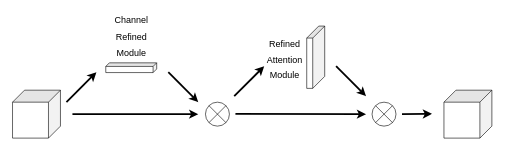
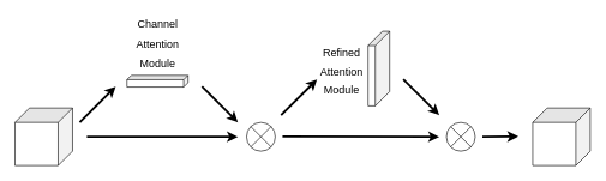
  <mxCell id="0" />
  <mxCell id="1" parent="0" />
  <mxCell id="2" value="" style="shape=cube;whiteSpace=wrap;html=1;boundedLbl=1;backgroundOutline=1;darkOpacity=0.05;darkOpacity2=0.1;rotation=90;" vertex="1" parent="1"><mxGeometry x="20" y="150" width="80" height="80" as="geometry" /></mxCell>
  <mxCell id="3" value="" style="shape=cube;whiteSpace=wrap;html=1;boundedLbl=1;backgroundOutline=1;darkOpacity=0.05;darkOpacity2=0.1;rotation=90;" vertex="1" parent="1"><mxGeometry x="740" y="150" width="80" height="80" as="geometry" /></mxCell>
  <mxCell id="4" value="" style="shape=cube;whiteSpace=wrap;html=1;boundedLbl=1;backgroundOutline=1;darkOpacity=0.05;darkOpacity2=0.1;rotation=90;size=6;" vertex="1" parent="1"><mxGeometry x="209.99" y="70" width="16.25" height="85" as="geometry" /></mxCell>
  <mxCell id="5" value="" style="shape=cube;whiteSpace=wrap;html=1;boundedLbl=1;backgroundOutline=1;darkOpacity=0.05;darkOpacity2=0.1;rotation=90;" vertex="1" parent="1"><mxGeometry x="474" y="80" width="104" height="30" as="geometry" /></mxCell>
  <mxCell id="6" value="" style="shape=sumEllipse;perimeter=ellipsePerimeter;whiteSpace=wrap;html=1;backgroundOutline=1;" vertex="1" parent="1"><mxGeometry x="342" y="170" width="40" height="40" as="geometry" /></mxCell>
  <mxCell id="7" value="" style="shape=sumEllipse;perimeter=ellipsePerimeter;whiteSpace=wrap;html=1;backgroundOutline=1;" vertex="1" parent="1"><mxGeometry x="620" y="170" width="40" height="40" as="geometry" /></mxCell>
  <mxCell id="8" value="" style="endArrow=classic;html=1;rounded=0;strokeWidth=3;" edge="1" parent="1"><mxGeometry width="50" height="50" relative="1" as="geometry"><mxPoint x="120" y="190" as="sourcePoint" /><mxPoint x="330" y="190" as="targetPoint" /></mxGeometry></mxCell>
  <mxCell id="9" value="" style="endArrow=classic;html=1;rounded=0;strokeWidth=3;" edge="1" parent="1"><mxGeometry width="50" height="50" relative="1" as="geometry"><mxPoint x="392" y="189.5" as="sourcePoint" /><mxPoint x="610" y="190" as="targetPoint" /></mxGeometry></mxCell>
  <mxCell id="10" value="" style="endArrow=classic;html=1;rounded=0;strokeWidth=3;" edge="1" parent="1"><mxGeometry width="50" height="50" relative="1" as="geometry"><mxPoint x="670" y="190" as="sourcePoint" /><mxPoint x="720" y="189.5" as="targetPoint" /></mxGeometry></mxCell>
  <mxCell id="11" value="" style="endArrow=classic;html=1;rounded=0;strokeWidth=3;" edge="1" parent="1"><mxGeometry width="50" height="50" relative="1" as="geometry"><mxPoint x="110" y="170" as="sourcePoint" /><mxPoint x="160" y="120" as="targetPoint" /></mxGeometry></mxCell>
  <mxCell id="12" value="" style="endArrow=classic;html=1;rounded=0;strokeWidth=3;" edge="1" parent="1"><mxGeometry width="50" height="50" relative="1" as="geometry"><mxPoint x="280" y="120" as="sourcePoint" /><mxPoint x="330" y="170" as="targetPoint" /></mxGeometry></mxCell>
  <mxCell id="13" value="" style="endArrow=classic;html=1;rounded=0;strokeWidth=3;" edge="1" parent="1"><mxGeometry width="50" height="50" relative="1" as="geometry"><mxPoint x="390" y="160" as="sourcePoint" /><mxPoint x="440" y="110" as="targetPoint" /></mxGeometry></mxCell>
  <mxCell id="14" value="" style="endArrow=classic;html=1;rounded=0;strokeWidth=3;" edge="1" parent="1"><mxGeometry width="50" height="50" relative="1" as="geometry"><mxPoint x="560" y="110" as="sourcePoint" /><mxPoint x="610" y="160" as="targetPoint" /></mxGeometry></mxCell>
- <mxCell id="15" value="&lt;div style=&quot;line-height: 90%; font-size: 15px;&quot;&gt;&lt;span style=&quot;background-color: initial;&quot;&gt;&lt;font style=&quot;font-size: 15px;&quot;&gt;Channel&lt;/font&gt;&lt;/span&gt;&lt;/div&gt;&lt;font style=&quot;font-size: 15px;&quot;&gt;&lt;div style=&quot;line-height: 90%;&quot;&gt;&lt;br&gt;&lt;/div&gt;&lt;div style=&quot;line-height: 90%;&quot;&gt;&lt;span style=&quot;background-color: initial;&quot;&gt;Refined&lt;/span&gt;&lt;/div&gt;&lt;div style=&quot;line-height: 90%;&quot;&gt;&lt;br&gt;&lt;/div&gt;&lt;div style=&quot;line-height: 90%;&quot;&gt;&lt;span style=&quot;background-color: initial;&quot;&gt;Module&lt;/span&gt;&lt;/div&gt;&lt;/font&gt;" style="text;html=1;align=center;verticalAlign=middle;resizable=0;points=[];autosize=1;strokeColor=none;fillColor=none;opacity=60;" vertex="1" parent="1"><mxGeometry x="178.12" y="20" width="80" height="80" as="geometry" /></mxCell>
+ <mxCell id="15" value="&lt;div style=&quot;line-height: 90%; font-size: 15px;&quot;&gt;&lt;span style=&quot;background-color: initial;&quot;&gt;&lt;font style=&quot;font-size: 15px;&quot;&gt;Channel&lt;/font&gt;&lt;/span&gt;&lt;/div&gt;&lt;font style=&quot;font-size: 15px;&quot;&gt;&lt;div style=&quot;line-height: 90%;&quot;&gt;&lt;br&gt;&lt;/div&gt;&lt;div style=&quot;line-height: 90%;&quot;&gt;&lt;span style=&quot;background-color: initial;&quot;&gt;Attention&lt;/span&gt;&lt;/div&gt;&lt;div style=&quot;line-height: 90%;&quot;&gt;&lt;br&gt;&lt;/div&gt;&lt;div style=&quot;line-height: 90%;&quot;&gt;&lt;span style=&quot;background-color: initial;&quot;&gt;Module&lt;/span&gt;&lt;/div&gt;&lt;/font&gt;" style="text;html=1;align=center;verticalAlign=middle;resizable=0;points=[];autosize=1;strokeColor=none;fillColor=none;opacity=60;" vertex="1" parent="1"><mxGeometry x="178.12" y="20" width="80" height="80" as="geometry" /></mxCell>
  <mxCell id="16" value="&lt;p style=&quot;line-height: 100%;&quot;&gt;&lt;font style=&quot;font-size: 15px;&quot;&gt;Refined&lt;br&gt;&lt;br&gt;Attention&lt;br&gt;&lt;br&gt;Module&lt;/font&gt;&lt;/p&gt;" style="text;html=1;align=center;verticalAlign=middle;resizable=0;points=[];autosize=1;strokeColor=none;fillColor=none;" vertex="1" parent="1"><mxGeometry x="434" y="50" width="80" height="100" as="geometry" /></mxCell>
